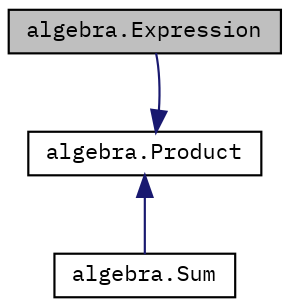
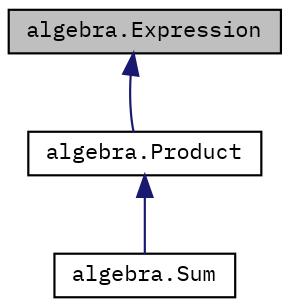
  digraph {
    fontname="IBM Plex Mono"
    node [color=black fillcolor=white fontname="IBM Plex Mono" fontsize=10 shape=record style=filled]
    edge [color=midnightblue dir=back fontname="IBM Plex Mono" fontsize=10 labelfontname=Helvetica labelfontsize=10 style=solid]
    n1 [fillcolor=grey75 fontcolor=black height=0.2 label="algebra.Expression" width=0.4]
    n2 [height=0.2 label="algebra.Product" width=0.4]
    n3 [height=0.2 label="algebra.Sum" width=0.4]
-   n2 -> n1
+   n1 -> n2
    n2 -> n3
  }
